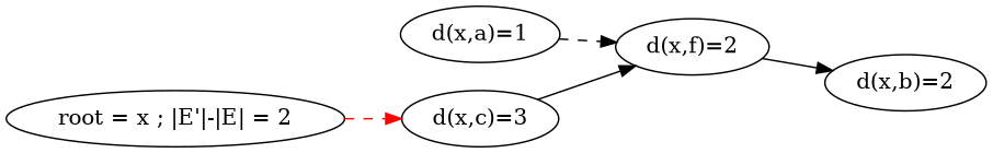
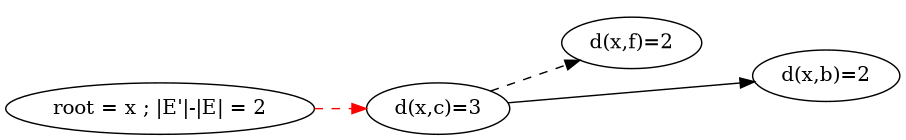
  digraph {
    rankdir=LR
    n1 [label="root = x ; |E'|-|E| = 2"]
    n2 [label="d(x,c)=3"]
-   n3 [label="d(x,a)=1"]
    n4 [label="d(x,f)=2"]
    n5 [label="d(x,b)=2"]
    n1 -> n2 [color=red style=dashed]
-   n2 -> n4
-   n3 -> n4 [style=dashed]
-   n4 -> n5
+   n2 -> n4 [style=dashed]
+   n2 -> n5
  }
